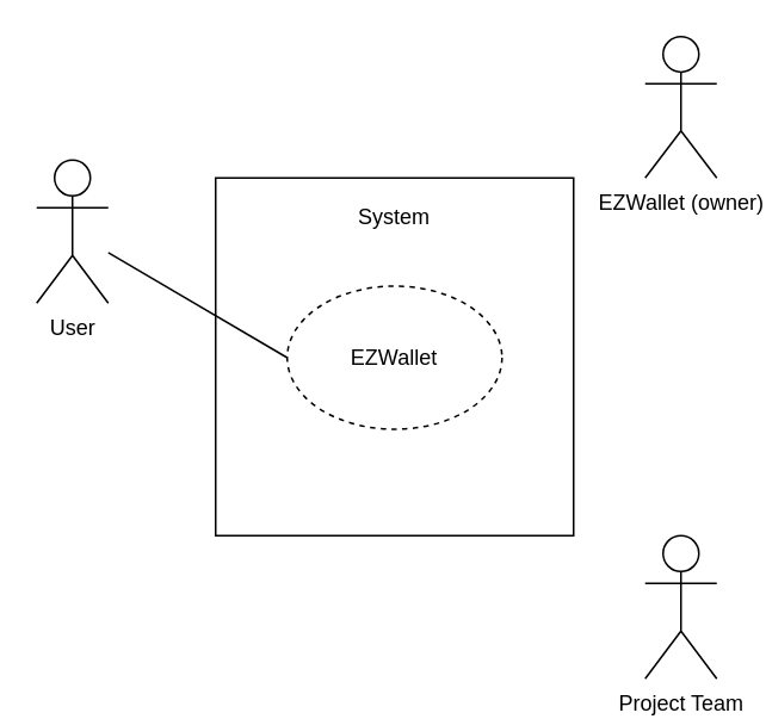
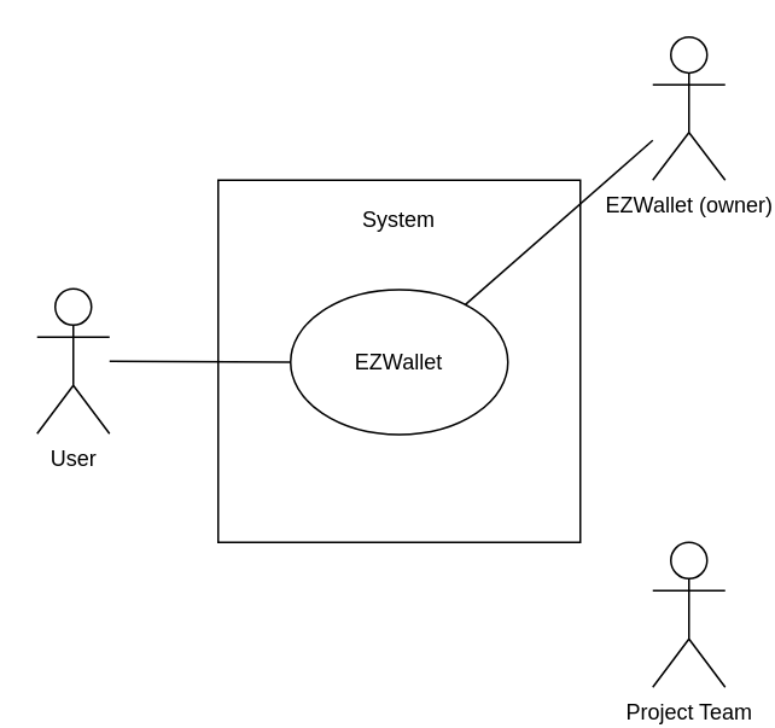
  <mxCell id="0" />
  <mxCell id="1" parent="0" />
  <mxCell id="2" value="" style="rounded=0;whiteSpace=wrap;html=1;" parent="1" vertex="1"><mxGeometry x="120" y="99" width="200" height="200" as="geometry" /></mxCell>
- <mxCell id="3" value="EZWallet" style="ellipse;whiteSpace=wrap;html=1;dashed=1;" parent="1" vertex="1"><mxGeometry x="160" y="159.5" width="120" height="80" as="geometry" /></mxCell>
- <mxCell id="4" value="User" style="shape=umlActor;verticalLabelPosition=bottom;verticalAlign=top;html=1;outlineConnect=0;" parent="1" vertex="1"><mxGeometry x="20" y="89" width="40" height="80" as="geometry" /></mxCell>
+ <mxCell id="3" value="EZWallet" style="ellipse;whiteSpace=wrap;html=1;" parent="1" vertex="1"><mxGeometry x="160" y="159.5" width="120" height="80" as="geometry" /></mxCell>
+ <mxCell id="4" value="User" style="shape=umlActor;verticalLabelPosition=bottom;verticalAlign=top;html=1;outlineConnect=0;" parent="1" vertex="1"><mxGeometry x="20" y="159" width="40" height="80" as="geometry" /></mxCell>
  <mxCell id="5" value="Project Team" style="shape=umlActor;verticalLabelPosition=bottom;verticalAlign=top;html=1;outlineConnect=0;" parent="1" vertex="1"><mxGeometry x="360" y="299" width="40" height="80" as="geometry" /></mxCell>
  <mxCell id="6" value="EZWallet (owner)" style="shape=umlActor;verticalLabelPosition=bottom;verticalAlign=top;html=1;outlineConnect=0;" parent="1" vertex="1"><mxGeometry x="360" y="20" width="40" height="79" as="geometry" /></mxCell>
  <mxCell id="7" value="System" style="text;html=1;strokeColor=none;fillColor=none;align=center;verticalAlign=middle;whiteSpace=wrap;rounded=0;" parent="1" vertex="1"><mxGeometry x="180" y="100" width="80" height="41" as="geometry" /></mxCell>
  <mxCell id="8" value="" style="endArrow=none;html=1;rounded=0;exitX=0;exitY=0.5;exitDx=0;exitDy=0;" parent="1" source="3" target="4" edge="1"><mxGeometry width="50" height="50" relative="1" as="geometry"><mxPoint x="-20" y="109" as="sourcePoint" /><mxPoint x="120" y="59" as="targetPoint" /></mxGeometry></mxCell>
+ <mxCell id="9" value="" style="endArrow=none;html=1;rounded=0;" parent="1" source="3" target="6" edge="1"><mxGeometry width="50" height="50" relative="1" as="geometry"><mxPoint x="310" y="99" as="sourcePoint" /><mxPoint x="340" y="19" as="targetPoint" /></mxGeometry></mxCell>
